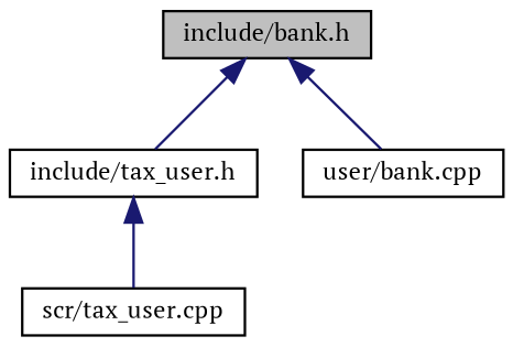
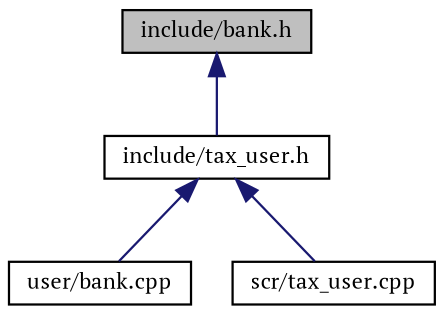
  digraph {
    fontname="PT Serif"
    node [color=black fillcolor=white fontname="PT Serif" fontsize=10 shape=record style=filled]
    edge [color=midnightblue dir=back fontname="PT Serif" fontsize=10 labelfontname=Helvetica labelfontsize=10 style=solid]
    n1 [fillcolor=grey75 fontcolor=black height=0.2 label="include/bank.h" width=0.4]
    n2 [height=0.2 label="include/tax_user.h" width=0.4]
    n3 [height=0.2 label="user/bank.cpp" width=0.4]
    n4 [height=0.2 label="scr/tax_user.cpp" width=0.4]
    n1 -> n2
-   n1 -> n3
+   n2 -> n3
    n2 -> n4
  }
